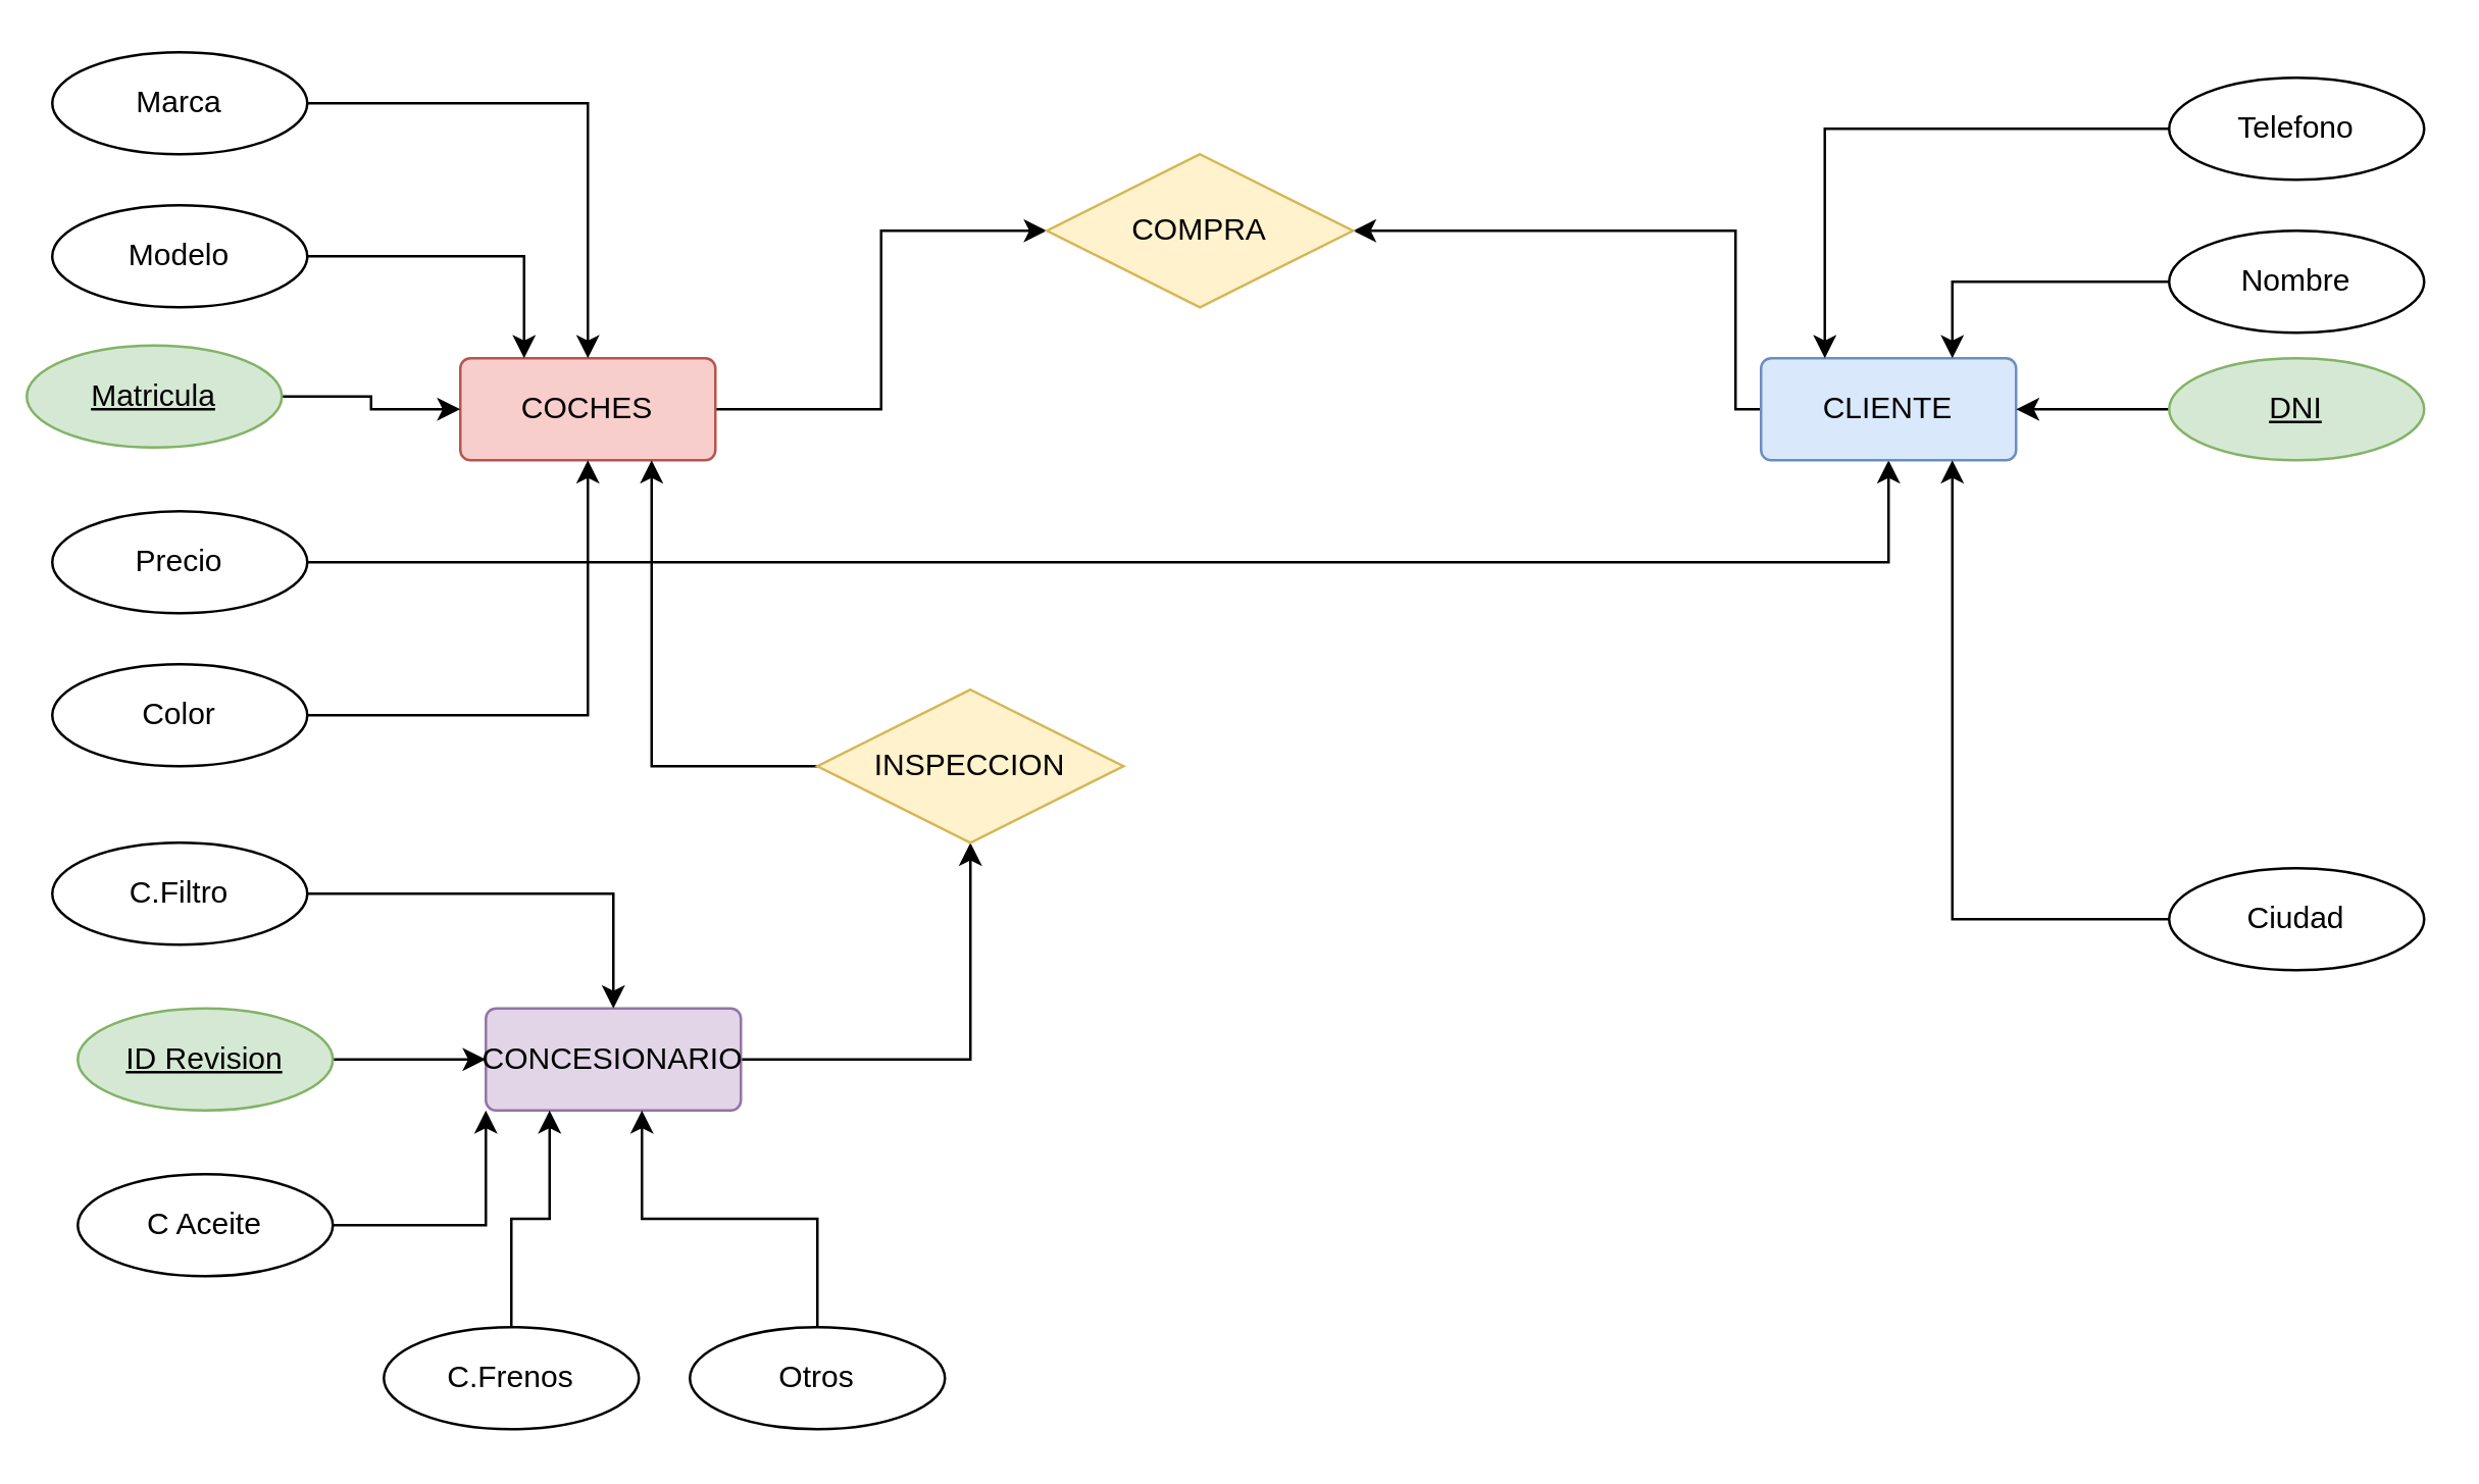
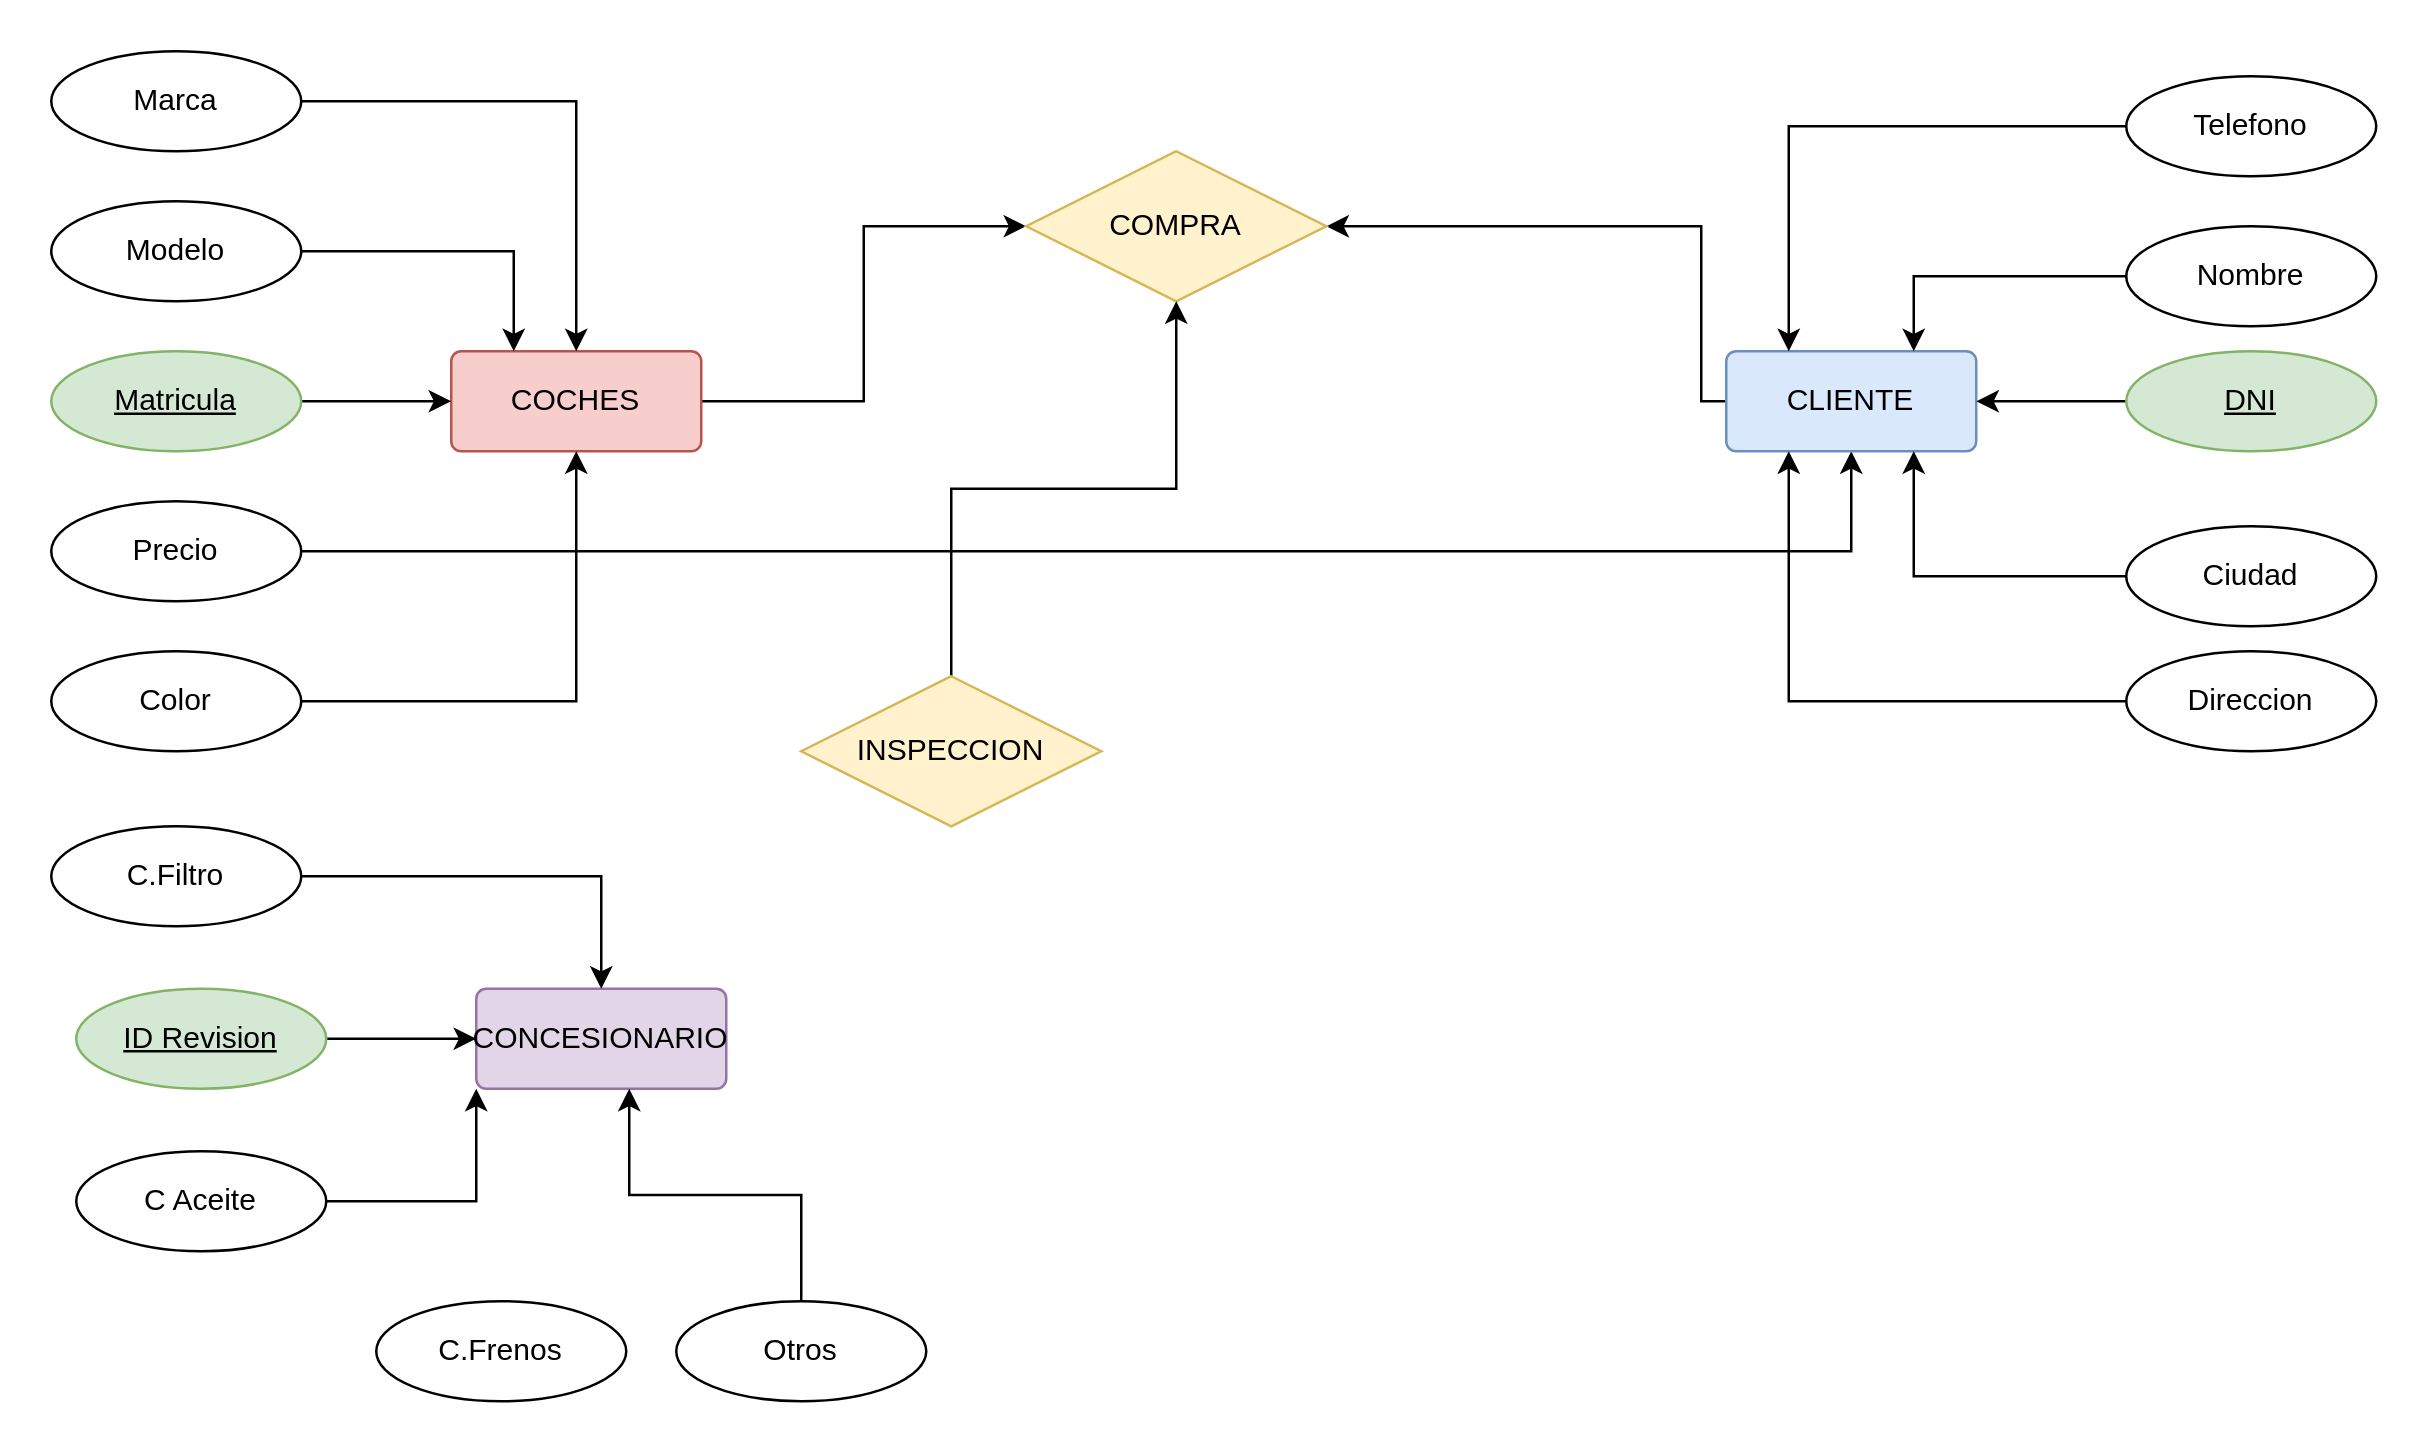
  <mxCell id="0" />
  <mxCell id="1" parent="0" />
  <mxCell id="2" style="edgeStyle=orthogonalEdgeStyle;rounded=0;orthogonalLoop=1;jettySize=auto;html=1;entryX=0;entryY=0.5;entryDx=0;entryDy=0;" edge="1" parent="1" source="3" target="30"><mxGeometry relative="1" as="geometry" /></mxCell>
  <mxCell id="3" value="COCHES" style="rounded=1;arcSize=10;whiteSpace=wrap;html=1;align=center;fillColor=#f8cecc;strokeColor=#b85450;" vertex="1" parent="1"><mxGeometry x="180" y="140" width="100" height="40" as="geometry" /></mxCell>
  <mxCell id="4" style="edgeStyle=orthogonalEdgeStyle;rounded=0;orthogonalLoop=1;jettySize=auto;html=1;entryX=0.25;entryY=0;entryDx=0;entryDy=0;" edge="1" parent="1" source="5" target="3"><mxGeometry relative="1" as="geometry" /></mxCell>
  <mxCell id="5" value="Modelo" style="ellipse;whiteSpace=wrap;html=1;align=center;" vertex="1" parent="1"><mxGeometry x="20" y="80" width="100" height="40" as="geometry" /></mxCell>
  <mxCell id="6" style="edgeStyle=orthogonalEdgeStyle;rounded=0;orthogonalLoop=1;jettySize=auto;html=1;entryX=0;entryY=0.5;entryDx=0;entryDy=0;" edge="1" parent="1" source="7" target="3"><mxGeometry relative="1" as="geometry" /></mxCell>
- <mxCell id="7" value="Matricula" style="ellipse;whiteSpace=wrap;html=1;align=center;fontStyle=4;fillColor=#d5e8d4;strokeColor=#82b366;" vertex="1" parent="1"><mxGeometry x="10" y="135" width="100" height="40" as="geometry" /></mxCell>
+ <mxCell id="7" value="Matricula" style="ellipse;whiteSpace=wrap;html=1;align=center;fontStyle=4;fillColor=#d5e8d4;strokeColor=#82b366;" vertex="1" parent="1"><mxGeometry x="20" y="140" width="100" height="40" as="geometry" /></mxCell>
  <mxCell id="8" style="edgeStyle=orthogonalEdgeStyle;rounded=0;orthogonalLoop=1;jettySize=auto;html=1;entryX=0.5;entryY=0;entryDx=0;entryDy=0;" edge="1" parent="1" source="9" target="3"><mxGeometry relative="1" as="geometry" /></mxCell>
  <mxCell id="9" value="Marca" style="ellipse;whiteSpace=wrap;html=1;align=center;" vertex="1" parent="1"><mxGeometry x="20" y="20" width="100" height="40" as="geometry" /></mxCell>
  <mxCell id="10" style="edgeStyle=orthogonalEdgeStyle;rounded=0;orthogonalLoop=1;jettySize=auto;html=1;entryX=0.5;entryY=1;entryDx=0;entryDy=0;" edge="1" parent="1" source="11" target="3"><mxGeometry relative="1" as="geometry" /></mxCell>
  <mxCell id="11" value="Color" style="ellipse;whiteSpace=wrap;html=1;align=center;" vertex="1" parent="1"><mxGeometry x="20" y="260" width="100" height="40" as="geometry" /></mxCell>
  <mxCell id="12" style="edgeStyle=orthogonalEdgeStyle;rounded=0;orthogonalLoop=1;jettySize=auto;html=1;" edge="1" parent="1" source="13" target="15"><mxGeometry relative="1" as="geometry" /></mxCell>
  <mxCell id="13" value="Precio" style="ellipse;whiteSpace=wrap;html=1;align=center;" vertex="1" parent="1"><mxGeometry x="20" y="200" width="100" height="40" as="geometry" /></mxCell>
  <mxCell id="14" style="edgeStyle=orthogonalEdgeStyle;rounded=0;orthogonalLoop=1;jettySize=auto;html=1;" edge="1" parent="1" source="15" target="30"><mxGeometry relative="1" as="geometry"><Array as="points"><mxPoint x="680" y="160" /><mxPoint x="680" y="90" /></Array></mxGeometry></mxCell>
  <mxCell id="15" value="CLIENTE" style="rounded=1;arcSize=10;whiteSpace=wrap;html=1;align=center;fillColor=#dae8fc;strokeColor=#6c8ebf;" vertex="1" parent="1"><mxGeometry x="690" y="140" width="100" height="40" as="geometry" /></mxCell>
  <mxCell id="16" style="edgeStyle=orthogonalEdgeStyle;rounded=0;orthogonalLoop=1;jettySize=auto;html=1;entryX=0.25;entryY=0;entryDx=0;entryDy=0;" edge="1" parent="1" source="17" target="15"><mxGeometry relative="1" as="geometry" /></mxCell>
  <mxCell id="17" value="Telefono" style="ellipse;whiteSpace=wrap;html=1;align=center;" vertex="1" parent="1"><mxGeometry x="850" y="30" width="100" height="40" as="geometry" /></mxCell>
  <mxCell id="18" style="edgeStyle=orthogonalEdgeStyle;rounded=0;orthogonalLoop=1;jettySize=auto;html=1;entryX=0.75;entryY=0;entryDx=0;entryDy=0;" edge="1" parent="1" source="19" target="15"><mxGeometry relative="1" as="geometry" /></mxCell>
  <mxCell id="19" value="Nombre" style="ellipse;whiteSpace=wrap;html=1;align=center;" vertex="1" parent="1"><mxGeometry x="850" y="90" width="100" height="40" as="geometry" /></mxCell>
  <mxCell id="20" style="edgeStyle=orthogonalEdgeStyle;rounded=0;orthogonalLoop=1;jettySize=auto;html=1;entryX=1;entryY=0.5;entryDx=0;entryDy=0;" edge="1" parent="1" source="21" target="15"><mxGeometry relative="1" as="geometry" /></mxCell>
  <mxCell id="21" value="DNI" style="ellipse;whiteSpace=wrap;html=1;align=center;fontStyle=4;fillColor=#d5e8d4;strokeColor=#82b366;" vertex="1" parent="1"><mxGeometry x="850" y="140" width="100" height="40" as="geometry" /></mxCell>
  <mxCell id="22" style="edgeStyle=orthogonalEdgeStyle;rounded=0;orthogonalLoop=1;jettySize=auto;html=1;entryX=0.75;entryY=1;entryDx=0;entryDy=0;" edge="1" parent="1" source="23" target="15"><mxGeometry relative="1" as="geometry" /></mxCell>
- <mxCell id="23" value="Ciudad" style="ellipse;whiteSpace=wrap;html=1;align=center;" vertex="1" parent="1"><mxGeometry x="850" y="340" width="100" height="40" as="geometry" /></mxCell>
- <mxCell id="26" style="edgeStyle=orthogonalEdgeStyle;rounded=0;orthogonalLoop=1;jettySize=auto;html=1;entryX=0.5;entryY=1;entryDx=0;entryDy=0;" edge="1" parent="1" source="27" target="40"><mxGeometry relative="1" as="geometry" /></mxCell>
+ <mxCell id="23" value="Ciudad" style="ellipse;whiteSpace=wrap;html=1;align=center;" vertex="1" parent="1"><mxGeometry x="850" y="210" width="100" height="40" as="geometry" /></mxCell>
+ <mxCell id="24" style="edgeStyle=orthogonalEdgeStyle;rounded=0;orthogonalLoop=1;jettySize=auto;html=1;entryX=0.25;entryY=1;entryDx=0;entryDy=0;" edge="1" parent="1" source="25" target="15"><mxGeometry relative="1" as="geometry" /></mxCell>
+ <mxCell id="25" value="Direccion" style="ellipse;whiteSpace=wrap;html=1;align=center;" vertex="1" parent="1"><mxGeometry x="850" y="260" width="100" height="40" as="geometry" /></mxCell>
  <mxCell id="27" value="CONCESIONARIO" style="rounded=1;arcSize=10;whiteSpace=wrap;html=1;align=center;fillColor=#e1d5e7;strokeColor=#9673a6;" vertex="1" parent="1"><mxGeometry x="190" y="395" width="100" height="40" as="geometry" /></mxCell>
  <mxCell id="28" style="edgeStyle=orthogonalEdgeStyle;rounded=0;orthogonalLoop=1;jettySize=auto;html=1;" edge="1" parent="1" source="29" target="27"><mxGeometry relative="1" as="geometry" /></mxCell>
  <mxCell id="29" value="C.Filtro" style="ellipse;whiteSpace=wrap;html=1;align=center;" vertex="1" parent="1"><mxGeometry x="20" y="330" width="100" height="40" as="geometry" /></mxCell>
  <mxCell id="30" value="COMPRA" style="shape=rhombus;perimeter=rhombusPerimeter;whiteSpace=wrap;html=1;align=center;fillColor=#fff2cc;strokeColor=#d6b656;" vertex="1" parent="1"><mxGeometry x="410" y="60" width="120" height="60" as="geometry" /></mxCell>
  <mxCell id="31" style="edgeStyle=orthogonalEdgeStyle;rounded=0;orthogonalLoop=1;jettySize=auto;html=1;entryX=0;entryY=1;entryDx=0;entryDy=0;" edge="1" parent="1" source="32" target="27"><mxGeometry relative="1" as="geometry" /></mxCell>
  <mxCell id="32" value="C Aceite" style="ellipse;whiteSpace=wrap;html=1;align=center;" vertex="1" parent="1"><mxGeometry x="30" y="460" width="100" height="40" as="geometry" /></mxCell>
  <mxCell id="33" style="edgeStyle=orthogonalEdgeStyle;rounded=0;orthogonalLoop=1;jettySize=auto;html=1;entryX=0;entryY=0.5;entryDx=0;entryDy=0;" edge="1" parent="1" source="34" target="27"><mxGeometry relative="1" as="geometry" /></mxCell>
  <mxCell id="34" value="ID Revision" style="ellipse;whiteSpace=wrap;html=1;align=center;fontStyle=4;fillColor=#d5e8d4;strokeColor=#82b366;" vertex="1" parent="1"><mxGeometry x="30" y="395" width="100" height="40" as="geometry" /></mxCell>
- <mxCell id="35" style="edgeStyle=orthogonalEdgeStyle;rounded=0;orthogonalLoop=1;jettySize=auto;html=1;entryX=0.25;entryY=1;entryDx=0;entryDy=0;" edge="1" parent="1" source="36" target="27"><mxGeometry relative="1" as="geometry" /></mxCell>
  <mxCell id="36" value="C.Frenos" style="ellipse;whiteSpace=wrap;html=1;align=center;" vertex="1" parent="1"><mxGeometry x="150" y="520" width="100" height="40" as="geometry" /></mxCell>
  <mxCell id="37" style="edgeStyle=orthogonalEdgeStyle;rounded=0;orthogonalLoop=1;jettySize=auto;html=1;entryX=0.612;entryY=1;entryDx=0;entryDy=0;entryPerimeter=0;" edge="1" parent="1" source="38" target="27"><mxGeometry relative="1" as="geometry" /></mxCell>
  <mxCell id="38" value="Otros" style="ellipse;whiteSpace=wrap;html=1;align=center;" vertex="1" parent="1"><mxGeometry x="270" y="520" width="100" height="40" as="geometry" /></mxCell>
- <mxCell id="39" style="edgeStyle=orthogonalEdgeStyle;rounded=0;orthogonalLoop=1;jettySize=auto;html=1;entryX=0.75;entryY=1;entryDx=0;entryDy=0;" edge="1" parent="1" source="40" target="3"><mxGeometry relative="1" as="geometry" /></mxCell>
+ <mxCell id="39" style="edgeStyle=orthogonalEdgeStyle;rounded=0;orthogonalLoop=1;jettySize=auto;html=1;" edge="1" parent="1" source="40" target="30"><mxGeometry relative="1" as="geometry" /></mxCell>
  <mxCell id="40" value="INSPECCION" style="shape=rhombus;perimeter=rhombusPerimeter;whiteSpace=wrap;html=1;align=center;fillColor=#fff2cc;strokeColor=#d6b656;" vertex="1" parent="1"><mxGeometry x="320" y="270" width="120" height="60" as="geometry" /></mxCell>
